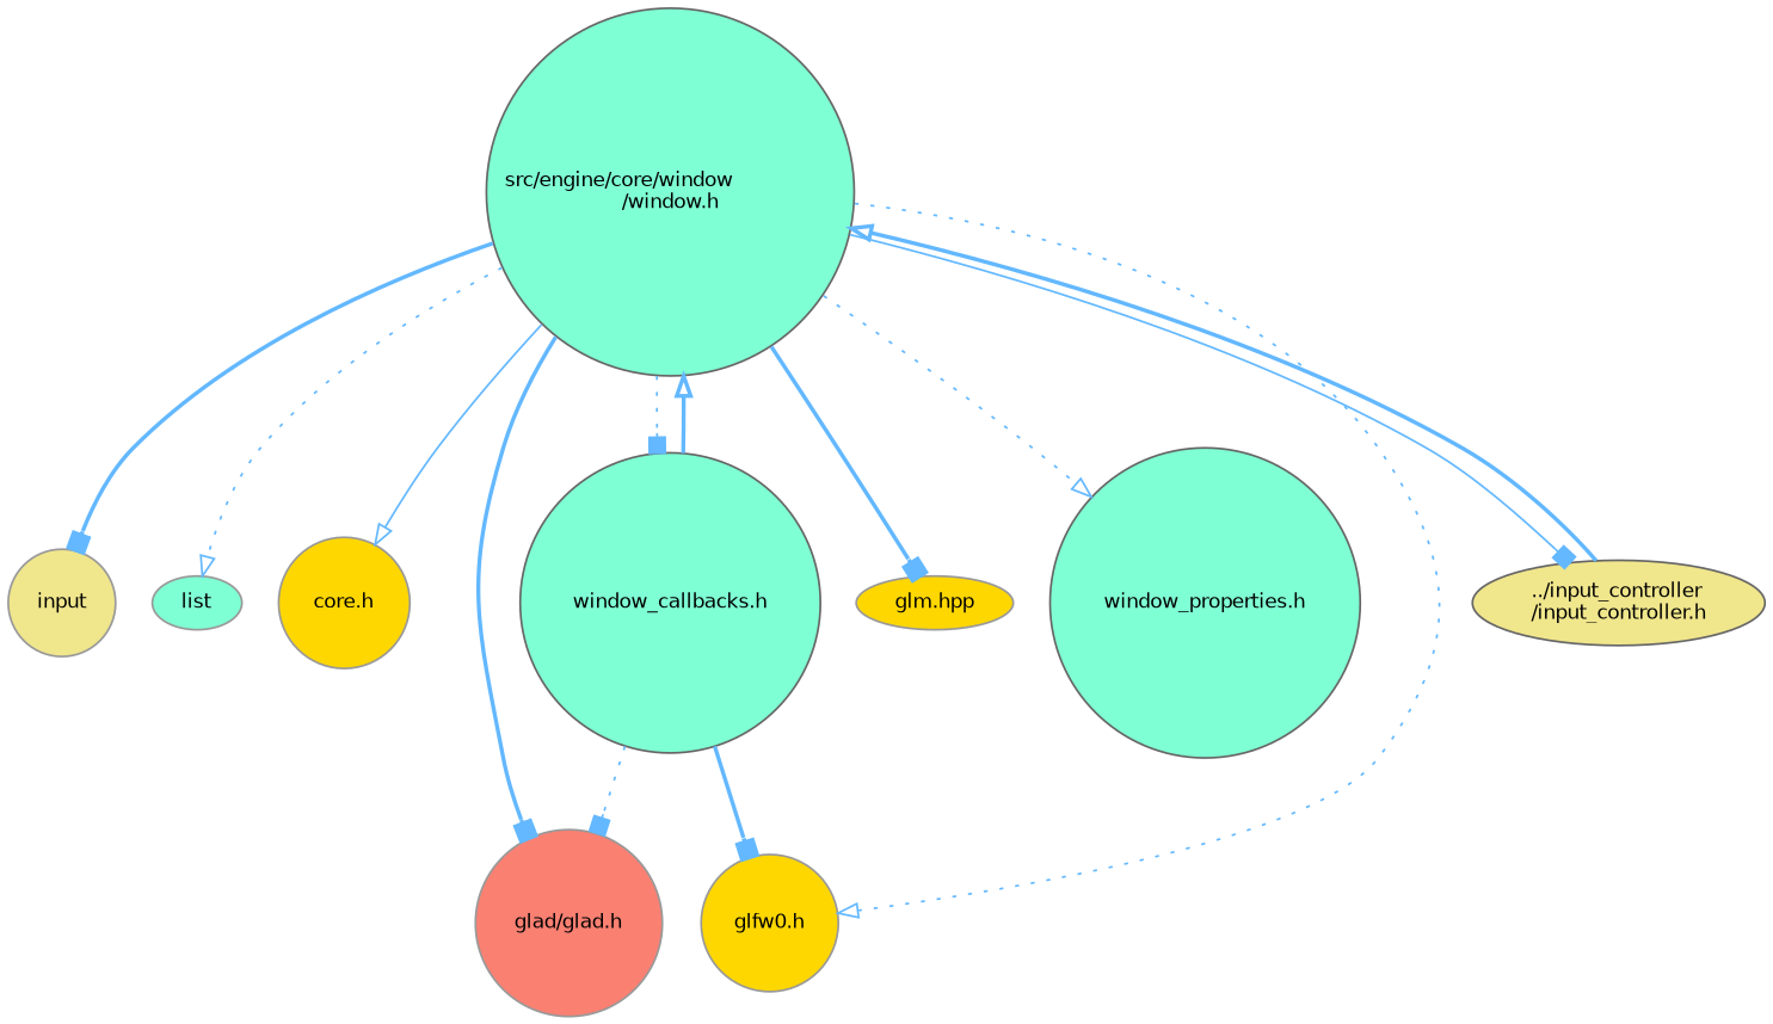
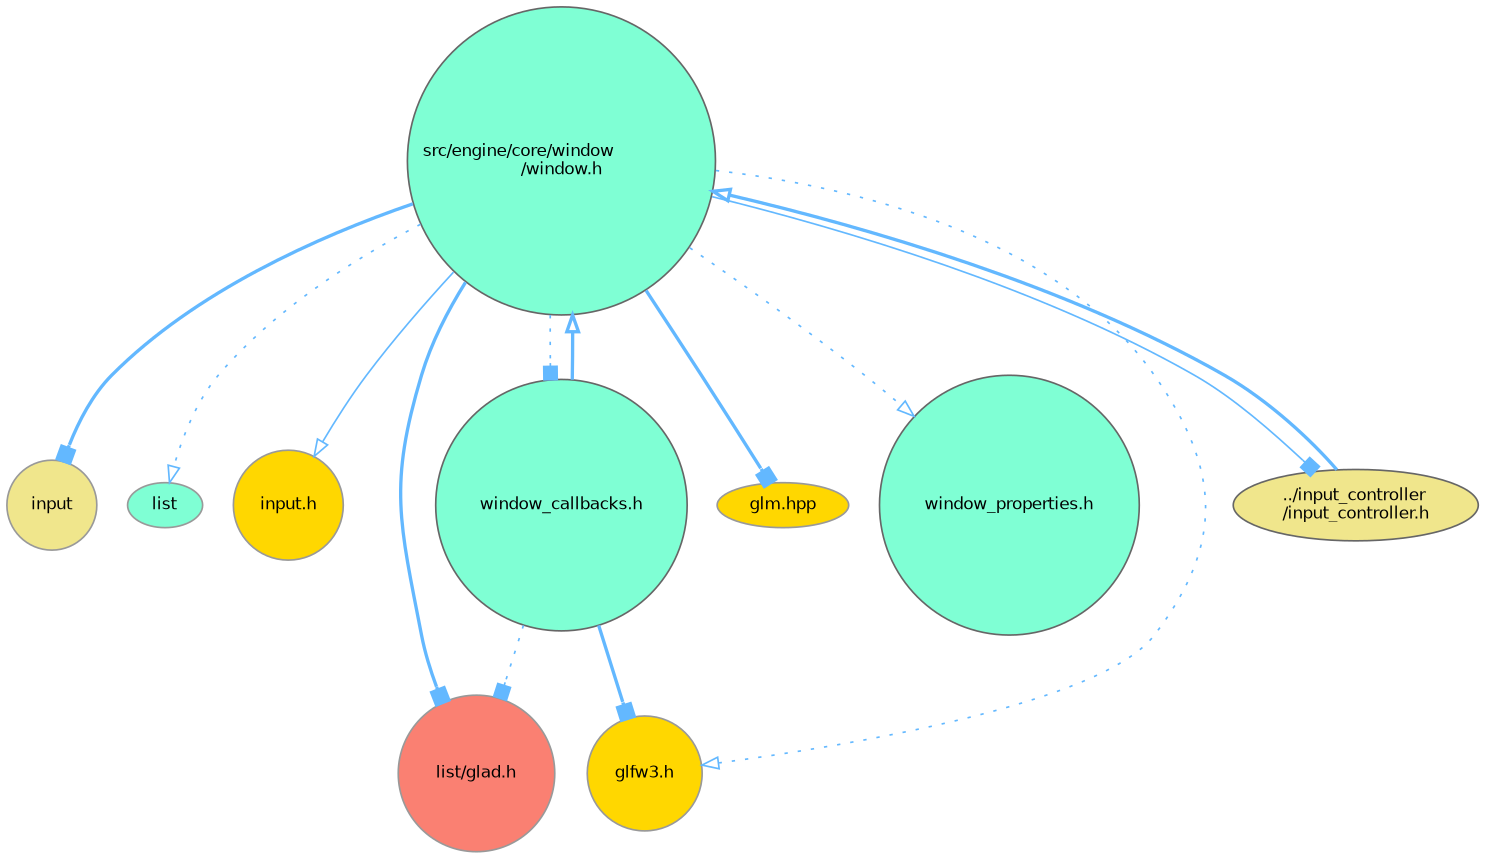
  digraph {
    node [color=grey60 fillcolor=aquamarine fontname=Helvetica fontsize=10 shape=circle style=filled]
    edge [arrowhead=box color=steelblue1 fontname=Helvetica fontsize=10 labelfontname=Helvetica labelfontsize=10 style=bold]
    n1 [color=gray40 fontcolor=black height=0.2 label="src/engine/core/window\l/window.h" width=0.4]
    n2 [fillcolor=khaki height=0.2 label=input width=0.4]
    n3 [height=0.2 label=list shape=ellipse width=0.4]
-   n4 [fillcolor=gold height=0.2 label="core.h" width=0.4]
-   n5 [fillcolor=salmon height=0.2 label="glad/glad.h" width=0.4]
-   n6 [fillcolor=gold height=0.2 label="glfw0.h" width=0.4]
+   n4 [fillcolor=gold height=0.2 label="input.h" width=0.4]
+   n5 [fillcolor=salmon height=0.2 label="list/glad.h" width=0.4]
+   n6 [fillcolor=gold height=0.2 label="glfw3.h" width=0.4]
    n7 [fillcolor=gold height=0.2 label="glm.hpp" shape=ellipse width=0.4]
    n8 [color=grey40 height=0.2 label="window_properties.h" width=0.4]
    n9 [color=grey40 height=0.2 label="window_callbacks.h" width=0.4]
    n10 [color=grey40 fillcolor=khaki height=0.2 label="../input_controller\l/input_controller.h" shape=ellipse width=0.4]
    n1 -> n2
    n1 -> n3 [arrowhead=onormal style=dotted]
    n1 -> n4 [arrowhead=onormal style=solid]
    n1 -> n5
    n1 -> n6 [arrowhead=onormal style=dotted]
    n1 -> n7
    n1 -> n8 [arrowhead=onormal style=dotted]
    n1 -> n9 [style=dotted]
    n1 -> n10 [style=solid]
    n9 -> n1 [arrowhead=onormal]
    n9 -> n5 [style=dotted]
    n9 -> n6
    n10 -> n1 [arrowhead=onormal]
  }
